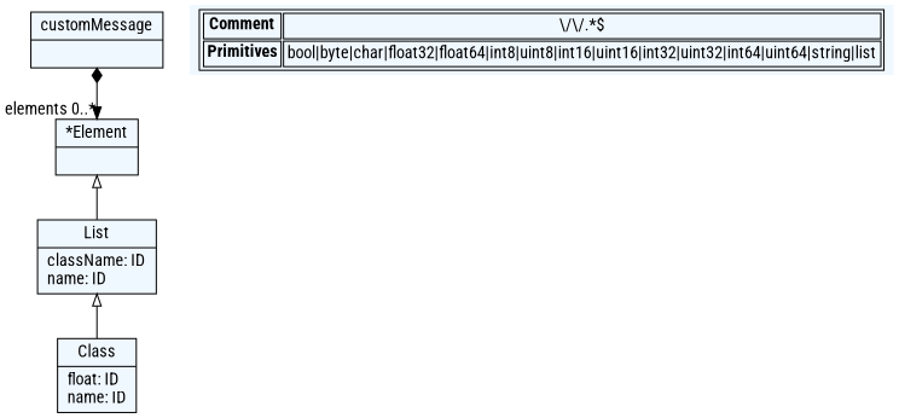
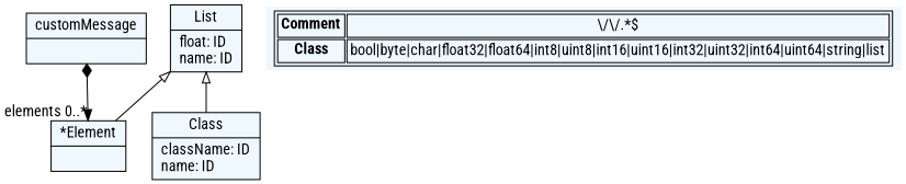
  digraph {
    fontname="Roboto Condensed"
    fontsize=8
    nodesep=0.3
    node [fillcolor=aliceblue fontname="Roboto Condensed" shape=record style=filled]
    edge [arrowtail=empty dir=back fontname="Roboto Condensed"]
    n1 [label="{customMessage|}"]
    n2 [label="{*Element|}"]
-   n3 [label="{List|className: ID\lname: ID\l}"]
-   n4 [label="{Class|float: ID\lname: ID\l}"]
-   n5 [label=< <table> 	<tr> 		<td><b>Comment</b></td><td>\/\/.*$</td> 	</tr> 	<tr> 		<td><b>Primitives</b></td><td>bool|byte|char|float32|float64|int8|uint8|int16|uint16|int32|uint32|int64|uint64|string|list</td> 	</tr> </table> > shape=plaintext]
+   n3 [label="{List|float: ID\lname: ID\l}"]
+   n4 [label="{Class|className: ID\lname: ID\l}"]
+   n5 [label=< <table> 	<tr> 		<td><b>Comment</b></td><td>\/\/.*$</td> 	</tr> 	<tr> 		<td><b>Class</b></td><td>bool|byte|char|float32|float64|int8|uint8|int16|uint16|int32|uint32|int64|uint64|string|list</td> 	</tr> </table> > shape=plaintext]
    n1 -> n2 [arrowtail=diamond dir=both headlabel="elements 0..*"]
-   n2 -> n3
+   n3 -> n2
    n3 -> n4
  }
